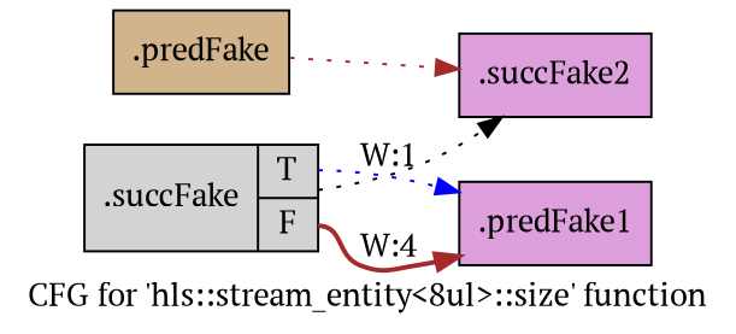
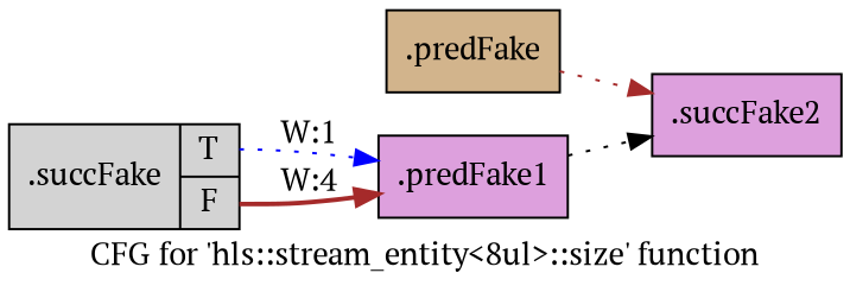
  digraph {
    fontname="PT Serif"
    label="CFG for 'hls::stream_entity\<8ul\>::size' function"
    rankdir=LR
    node [fillcolor=plum fontname="PT Serif" shape=record style=filled filename="/mnt/xilinx/Vitis_HLS/2021.2/include/hls_stream_thread_unsafe.h" linenumber=191]
    edge [color=brown execusionnum=3 filename="/mnt/xilinx/Vitis_HLS/2021.2/include/hls_stream_thread_unsafe.h" fontname="PT Serif" style=dotted]
    n1 [fillcolor=tan label="{.predFake}" filename="" linenumber=""]
    n2 [label="{.succFake2}"]
    n3 [fillcolor=lightgrey label="{.succFake|{<s0>T|<s1>F}}" linenumber=184]
    n4 [label="{.predFake1}"]
    n1 -> n2
    n3 -> n4 [color=blue execusionnum=0 label="W:1" tailport=s0]
    n3 -> n4 [label="W:4" style=bold tailport=s1]
-   n3 -> n2 [color=black]
+   n4 -> n2 [color=black]
  }
